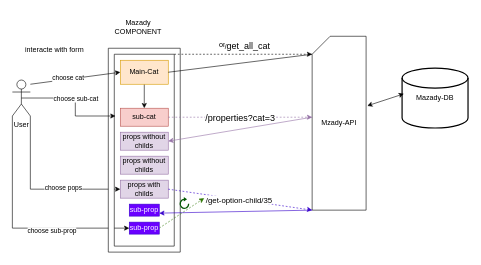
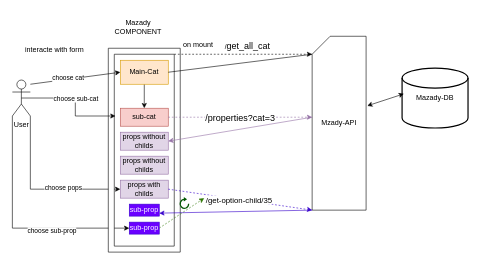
  <mxCell id="0" />
  <mxCell id="1" parent="0" />
  <mxCell id="2" style="edgeStyle=orthogonalEdgeStyle;rounded=0;orthogonalLoop=1;jettySize=auto;html=1;exitX=1;exitY=1;exitDx=0;exitDy=0;exitPerimeter=0;entryX=0;entryY=0.5;entryDx=0;entryDy=0;" edge="1" parent="1" source="6" target="27"><mxGeometry relative="1" as="geometry" /></mxCell>
  <mxCell id="3" value="choose pops" style="edgeLabel;html=1;align=center;verticalAlign=middle;resizable=0;points=[];" connectable="0" vertex="1" parent="2"><mxGeometry x="0.296" y="3" relative="1" as="geometry"><mxPoint as="offset" /></mxGeometry></mxCell>
  <mxCell id="4" style="edgeStyle=orthogonalEdgeStyle;rounded=0;orthogonalLoop=1;jettySize=auto;html=1;exitX=0;exitY=1;exitDx=0;exitDy=0;exitPerimeter=0;entryX=0;entryY=0.5;entryDx=0;entryDy=0;" edge="1" parent="1" source="6" target="33"><mxGeometry relative="1" as="geometry" /></mxCell>
  <mxCell id="5" value="choose sub-prop" style="edgeLabel;html=1;align=center;verticalAlign=middle;resizable=0;points=[];" connectable="0" vertex="1" parent="4"><mxGeometry x="0.319" y="-4" relative="1" as="geometry"><mxPoint as="offset" /></mxGeometry></mxCell>
  <mxCell id="6" value="User&lt;br&gt;" style="shape=umlActor;verticalLabelPosition=bottom;verticalAlign=top;html=1;outlineConnect=0;" vertex="1" parent="1"><mxGeometry x="20" y="133" width="30" height="60" as="geometry" /></mxCell>
  <mxCell id="7" value="" style="verticalLabelPosition=bottom;verticalAlign=top;html=1;shape=mxgraph.basic.frame;dx=10;whiteSpace=wrap;" vertex="1" parent="1"><mxGeometry x="180" y="80" width="120" height="340" as="geometry" /></mxCell>
  <mxCell id="8" value="Mazady-DB" style="strokeWidth=2;html=1;shape=mxgraph.flowchart.database;whiteSpace=wrap;" vertex="1" parent="1"><mxGeometry x="670" y="113" width="110" height="100" as="geometry" /></mxCell>
  <mxCell id="9" value="Mzady-API" style="shape=card;whiteSpace=wrap;html=1;" vertex="1" parent="1"><mxGeometry x="520" y="60" width="90" height="290" as="geometry" /></mxCell>
  <mxCell id="10" style="edgeStyle=orthogonalEdgeStyle;rounded=0;orthogonalLoop=1;jettySize=auto;html=1;exitX=0.5;exitY=1;exitDx=0;exitDy=0;entryX=0.5;entryY=0;entryDx=0;entryDy=0;" edge="1" parent="1" source="11" target="16"><mxGeometry relative="1" as="geometry" /></mxCell>
  <mxCell id="11" value="Main-Cat" style="rounded=0;whiteSpace=wrap;html=1;fillColor=#ffe6cc;strokeColor=#d79b00;" vertex="1" parent="1"><mxGeometry x="200" y="100" width="80" height="40" as="geometry" /></mxCell>
  <mxCell id="12" value="" style="endArrow=classic;html=1;rounded=0;entryX=0;entryY=0.5;entryDx=0;entryDy=0;" edge="1" parent="1" target="11"><mxGeometry width="50" height="50" relative="1" as="geometry"><mxPoint x="50" y="140" as="sourcePoint" /><mxPoint x="100" y="90" as="targetPoint" /></mxGeometry></mxCell>
  <mxCell id="13" value="choose cat&lt;br&gt;" style="edgeLabel;html=1;align=center;verticalAlign=middle;resizable=0;points=[];" connectable="0" vertex="1" parent="12"><mxGeometry x="-0.17" y="2" relative="1" as="geometry"><mxPoint as="offset" /></mxGeometry></mxCell>
- <mxCell id="14" value="on mount" style="text;html=1;strokeColor=none;fillColor=none;align=center;verticalAlign=middle;whiteSpace=wrap;rounded=0;" vertex="1" parent="1"><mxGeometry x="360" y="60" width="60" height="30" as="geometry" /></mxCell>
+ <mxCell id="14" value="on mount" style="text;html=1;strokeColor=none;fillColor=none;align=center;verticalAlign=middle;whiteSpace=wrap;rounded=0;" vertex="1" parent="1"><mxGeometry x="300" y="60" width="60" height="30" as="geometry" /></mxCell>
  <mxCell id="15" value="Mazady COMPONENT" style="text;html=1;strokeColor=none;fillColor=none;align=center;verticalAlign=middle;whiteSpace=wrap;rounded=0;" vertex="1" parent="1"><mxGeometry x="175" y="20" width="110" height="50" as="geometry" /></mxCell>
  <mxCell id="16" value="sub-cat" style="rounded=0;whiteSpace=wrap;html=1;fillColor=#f8cecc;strokeColor=#b85450;" vertex="1" parent="1"><mxGeometry x="200" y="180" width="80" height="30" as="geometry" /></mxCell>
  <mxCell id="17" style="edgeStyle=orthogonalEdgeStyle;rounded=0;orthogonalLoop=1;jettySize=auto;html=1;exitX=0.5;exitY=0.5;exitDx=0;exitDy=0;exitPerimeter=0;entryX=-0.1;entryY=0.433;entryDx=0;entryDy=0;entryPerimeter=0;" edge="1" parent="1" source="6" target="16"><mxGeometry relative="1" as="geometry" /></mxCell>
  <mxCell id="18" value="choose sub-cat&lt;br&gt;" style="edgeLabel;html=1;align=center;verticalAlign=middle;resizable=0;points=[];" connectable="0" vertex="1" parent="17"><mxGeometry x="-0.037" relative="1" as="geometry"><mxPoint as="offset" /></mxGeometry></mxCell>
  <mxCell id="19" style="edgeStyle=orthogonalEdgeStyle;rounded=0;orthogonalLoop=1;jettySize=auto;html=1;exitX=1;exitY=0;exitDx=-10;exitDy=10;exitPerimeter=0;entryX=0;entryY=0;entryDx=0;entryDy=30;entryPerimeter=0;dashed=1;" edge="1" parent="1" source="7" target="9"><mxGeometry relative="1" as="geometry" /></mxCell>
  <mxCell id="20" value="/&lt;font style=&quot;font-size: 15px;&quot;&gt;get_all_cat&lt;/font&gt;" style="edgeLabel;html=1;align=center;verticalAlign=middle;resizable=0;points=[];" connectable="0" vertex="1" parent="19"><mxGeometry x="-0.072" y="1" relative="1" as="geometry"><mxPoint x="14" y="-14" as="offset" /></mxGeometry></mxCell>
  <mxCell id="21" value="" style="endArrow=classic;startArrow=classic;html=1;rounded=0;entryX=1.022;entryY=0.4;entryDx=0;entryDy=0;entryPerimeter=0;exitX=0.027;exitY=0.43;exitDx=0;exitDy=0;exitPerimeter=0;" edge="1" parent="1" source="8" target="9"><mxGeometry width="50" height="50" relative="1" as="geometry"><mxPoint x="630" y="160" as="sourcePoint" /><mxPoint x="680" y="110" as="targetPoint" /></mxGeometry></mxCell>
  <mxCell id="22" style="edgeStyle=orthogonalEdgeStyle;rounded=0;orthogonalLoop=1;jettySize=auto;html=1;exitX=1;exitY=0.5;exitDx=0;exitDy=0;entryX=0;entryY=0;entryDx=0;entryDy=135;entryPerimeter=0;fillColor=#e1d5e7;strokeColor=#9673a6;dashed=1;" edge="1" parent="1" source="16" target="9"><mxGeometry relative="1" as="geometry" /></mxCell>
  <mxCell id="23" value="/&lt;span id=&quot;docs-internal-guid-bac7cda0-7fff-31c9-5ce4-0870c63bb9b7&quot;&gt;&lt;/span&gt;" style="edgeLabel;html=1;align=center;verticalAlign=middle;resizable=0;points=[];" connectable="0" vertex="1" parent="22"><mxGeometry x="0.007" y="1" relative="1" as="geometry"><mxPoint as="offset" /></mxGeometry></mxCell>
  <mxCell id="24" value="&lt;font style=&quot;font-size: 15px;&quot;&gt;/properties?cat=3&lt;/font&gt;&lt;span id=&quot;docs-internal-guid-bac7cda0-7fff-31c9-5ce4-0870c63bb9b7&quot;&gt;&lt;/span&gt;" style="edgeLabel;html=1;align=center;verticalAlign=middle;resizable=0;points=[];" connectable="0" vertex="1" parent="22"><mxGeometry x="-0.007" y="1" relative="1" as="geometry"><mxPoint as="offset" /></mxGeometry></mxCell>
  <mxCell id="25" value="props without childs" style="rounded=0;whiteSpace=wrap;html=1;fillColor=#e1d5e7;strokeColor=#9673a6;" vertex="1" parent="1"><mxGeometry x="200" y="220" width="80" height="30" as="geometry" /></mxCell>
  <mxCell id="26" value="props without childs" style="rounded=0;whiteSpace=wrap;html=1;fillColor=#e1d5e7;strokeColor=#9673a6;" vertex="1" parent="1"><mxGeometry x="200" y="260" width="80" height="30" as="geometry" /></mxCell>
  <mxCell id="27" value="props with childs" style="rounded=0;whiteSpace=wrap;html=1;fillColor=#e1d5e7;strokeColor=#9673a6;" vertex="1" parent="1"><mxGeometry x="200" y="300" width="80" height="30" as="geometry" /></mxCell>
  <mxCell id="28" value="" style="endArrow=classic;html=1;rounded=0;exitX=0;exitY=0;exitDx=0;exitDy=135;exitPerimeter=0;entryX=1;entryY=0.5;entryDx=0;entryDy=0;fillColor=#e1d5e7;strokeColor=#9673a6;" edge="1" parent="1" source="9" target="25"><mxGeometry width="50" height="50" relative="1" as="geometry"><mxPoint x="380" y="230" as="sourcePoint" /><mxPoint x="290" y="260" as="targetPoint" /></mxGeometry></mxCell>
  <mxCell id="29" value="interacte with form" style="text;html=1;align=center;verticalAlign=middle;resizable=0;points=[];autosize=1;strokeColor=none;fillColor=none;" vertex="1" parent="1"><mxGeometry x="30" y="68" width="120" height="30" as="geometry" /></mxCell>
  <mxCell id="30" value="" style="endArrow=classic;html=1;rounded=0;entryX=0;entryY=1;entryDx=0;entryDy=0;entryPerimeter=0;exitX=1;exitY=0.5;exitDx=0;exitDy=0;dashed=1;fillColor=#6a00ff;strokeColor=#3700CC;" edge="1" parent="1" source="27" target="9"><mxGeometry width="50" height="50" relative="1" as="geometry"><mxPoint x="320" y="360" as="sourcePoint" /><mxPoint x="370" y="310" as="targetPoint" /></mxGeometry></mxCell>
  <mxCell id="31" value="&lt;font style=&quot;font-size: 13px;&quot;&gt;/get-option-child/35&lt;/font&gt;" style="edgeLabel;html=1;align=center;verticalAlign=middle;resizable=0;points=[];" connectable="0" vertex="1" parent="30"><mxGeometry x="-0.015" relative="1" as="geometry"><mxPoint as="offset" /></mxGeometry></mxCell>
  <mxCell id="32" value="sub-prop" style="rounded=0;whiteSpace=wrap;html=1;fillColor=#6a00ff;strokeColor=#3700CC;fontColor=#ffffff;" vertex="1" parent="1"><mxGeometry x="215" y="340" width="50" height="20" as="geometry" /></mxCell>
  <mxCell id="33" value="sub-prop" style="rounded=0;whiteSpace=wrap;html=1;fillColor=#6a00ff;strokeColor=#3700CC;fontColor=#ffffff;" vertex="1" parent="1"><mxGeometry x="215" y="370" width="50" height="20" as="geometry" /></mxCell>
  <mxCell id="34" value="" style="endArrow=classic;html=1;rounded=0;exitX=0;exitY=1;exitDx=0;exitDy=0;exitPerimeter=0;entryX=1;entryY=0.75;entryDx=0;entryDy=0;fillColor=#6a00ff;strokeColor=#3700CC;" edge="1" parent="1" source="9" target="32"><mxGeometry width="50" height="50" relative="1" as="geometry"><mxPoint x="300" y="320" as="sourcePoint" /><mxPoint x="360" y="440" as="targetPoint" /></mxGeometry></mxCell>
  <mxCell id="35" value="" style="html=1;verticalLabelPosition=bottom;align=center;labelBackgroundColor=#ffffff;verticalAlign=top;strokeWidth=2;strokeColor=#005700;shadow=0;dashed=0;shape=mxgraph.ios7.icons.reload;fillColor=#008a00;fontColor=#ffffff;" vertex="1" parent="1"><mxGeometry x="300" y="330" width="14" height="17" as="geometry" /></mxCell>
  <mxCell id="36" value="" style="endArrow=classic;html=1;rounded=0;fillColor=#60a917;strokeColor=#2D7600;dashed=1;" edge="1" parent="1"><mxGeometry width="50" height="50" relative="1" as="geometry"><mxPoint x="265" y="380" as="sourcePoint" /><mxPoint x="340" y="330" as="targetPoint" /></mxGeometry></mxCell>
  <mxCell id="37" value="" style="endArrow=none;html=1;rounded=0;entryX=1;entryY=0.5;entryDx=0;entryDy=0;exitX=0;exitY=0;exitDx=0;exitDy=30;exitPerimeter=0;" edge="1" parent="1" source="9" target="11"><mxGeometry width="50" height="50" relative="1" as="geometry"><mxPoint x="470" y="110" as="sourcePoint" /><mxPoint x="520" y="60" as="targetPoint" /></mxGeometry></mxCell>
